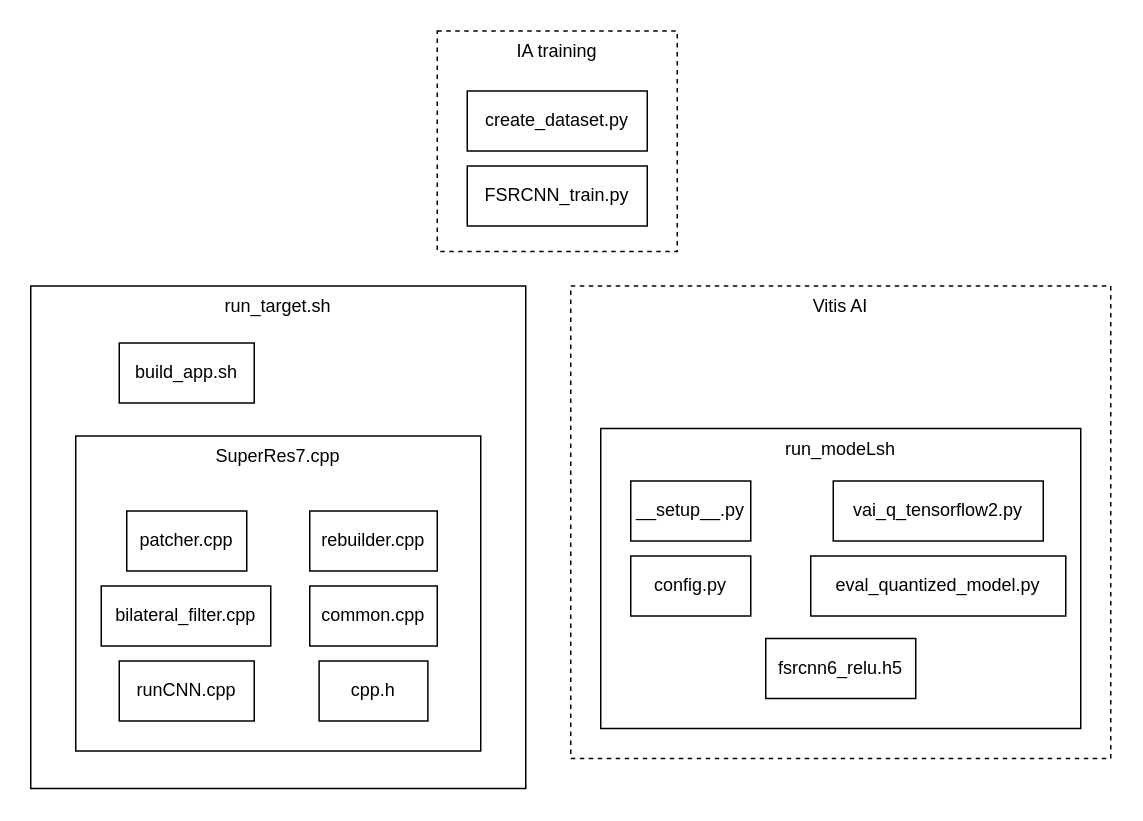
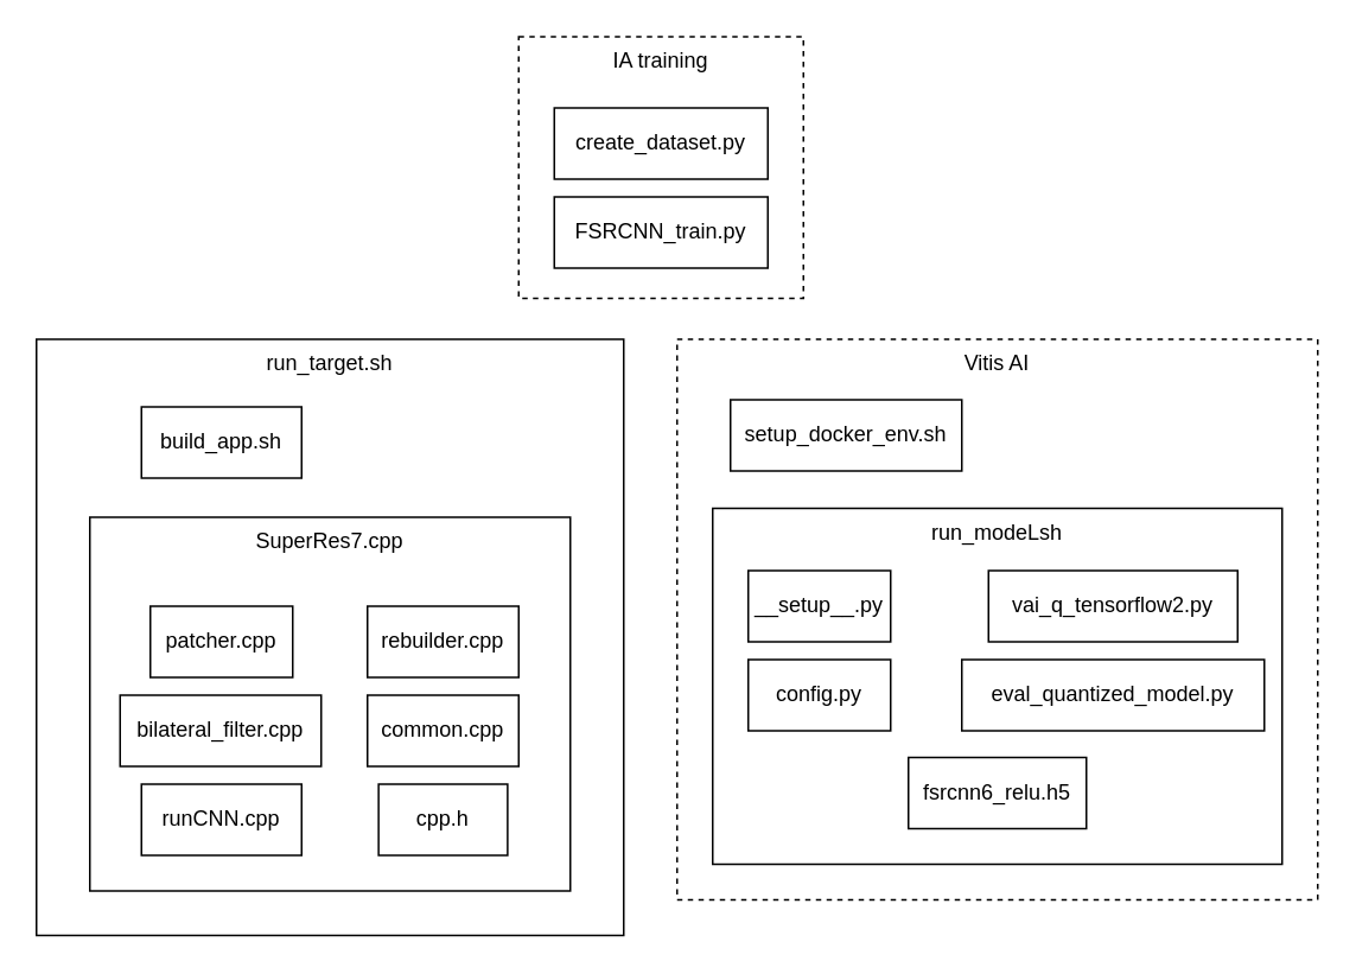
  <mxCell id="0" />
  <mxCell id="1" parent="0" />
  <mxCell id="2" value="Vitis AI" style="rounded=0;whiteSpace=wrap;html=1;dashed=1;horizontal=1;verticalAlign=top;" vertex="1" parent="1"><mxGeometry x="380" y="190" width="360" height="315" as="geometry" /></mxCell>
  <mxCell id="3" value="run_modeLsh" style="rounded=0;whiteSpace=wrap;html=1;verticalAlign=top;" vertex="1" parent="1"><mxGeometry x="400" y="285" width="320" height="200" as="geometry" /></mxCell>
  <mxCell id="4" value="IA training" style="rounded=0;whiteSpace=wrap;html=1;dashed=1;horizontal=1;verticalAlign=top;" vertex="1" parent="1"><mxGeometry x="291" y="20" width="160" height="147" as="geometry" /></mxCell>
  <mxCell id="5" value="run_target.sh" style="rounded=0;whiteSpace=wrap;html=1;align=center;verticalAlign=top;" parent="1" vertex="1"><mxGeometry x="20" y="190" width="330" height="335" as="geometry" /></mxCell>
  <mxCell id="6" value="SuperRes7.cpp" style="rounded=0;whiteSpace=wrap;html=1;align=center;verticalAlign=top;" parent="1" vertex="1"><mxGeometry x="50" y="290" width="270" height="210" as="geometry" /></mxCell>
  <mxCell id="7" value="patcher.cpp" style="rounded=0;whiteSpace=wrap;html=1;" parent="1" vertex="1"><mxGeometry x="84" y="340" width="80" height="40" as="geometry" /></mxCell>
  <mxCell id="8" value="rebuilder.cpp" style="rounded=0;whiteSpace=wrap;html=1;" parent="1" vertex="1"><mxGeometry x="206" y="340" width="85" height="40" as="geometry" /></mxCell>
  <mxCell id="9" value="bilateral_filter.cpp" style="rounded=0;whiteSpace=wrap;html=1;" parent="1" vertex="1"><mxGeometry x="67" y="390" width="113" height="40" as="geometry" /></mxCell>
  <mxCell id="10" value="runCNN.cpp" style="rounded=0;whiteSpace=wrap;html=1;" parent="1" vertex="1"><mxGeometry x="79" y="440" width="90" height="40" as="geometry" /></mxCell>
  <mxCell id="11" value="build_app.sh" style="rounded=0;whiteSpace=wrap;html=1;" parent="1" vertex="1"><mxGeometry x="79" y="228" width="90" height="40" as="geometry" /></mxCell>
  <mxCell id="12" value="common.cpp" style="rounded=0;whiteSpace=wrap;html=1;" parent="1" vertex="1"><mxGeometry x="206" y="390" width="85" height="40" as="geometry" /></mxCell>
  <mxCell id="13" value="cpp.h" style="rounded=0;whiteSpace=wrap;html=1;" parent="1" vertex="1"><mxGeometry x="212.25" y="440" width="72.5" height="40" as="geometry" /></mxCell>
  <mxCell id="14" value="eval_quantized_model.py" style="rounded=0;whiteSpace=wrap;html=1;" parent="1" vertex="1"><mxGeometry x="540" y="370" width="170" height="40" as="geometry" /></mxCell>
  <mxCell id="15" value="vai_q_tensorflow2.py" style="rounded=0;whiteSpace=wrap;html=1;" parent="1" vertex="1"><mxGeometry x="555" y="320" width="140" height="40" as="geometry" /></mxCell>
  <mxCell id="16" value="config.py" style="rounded=0;whiteSpace=wrap;html=1;" parent="1" vertex="1"><mxGeometry x="420" y="370" width="80" height="40" as="geometry" /></mxCell>
  <mxCell id="17" value="fsrcnn6_relu.h5" style="rounded=0;whiteSpace=wrap;html=1;" parent="1" vertex="1"><mxGeometry x="510" y="425" width="100" height="40" as="geometry" /></mxCell>
  <mxCell id="18" value="FSRCNN_train.py" style="rounded=0;whiteSpace=wrap;html=1;" parent="1" vertex="1"><mxGeometry x="311" y="110" width="120" height="40" as="geometry" /></mxCell>
  <mxCell id="19" value="create_dataset.py" style="rounded=0;whiteSpace=wrap;html=1;" parent="1" vertex="1"><mxGeometry x="311" y="60" width="120" height="40" as="geometry" /></mxCell>
+ <mxCell id="20" value="setup_docker_env.sh" style="rounded=0;whiteSpace=wrap;html=1;" parent="1" vertex="1"><mxGeometry x="410" y="224" width="130" height="40" as="geometry" /></mxCell>
  <mxCell id="21" value="__setup__.py" style="rounded=0;whiteSpace=wrap;html=1;" vertex="1" parent="1"><mxGeometry x="420" y="320" width="80" height="40" as="geometry" /></mxCell>
